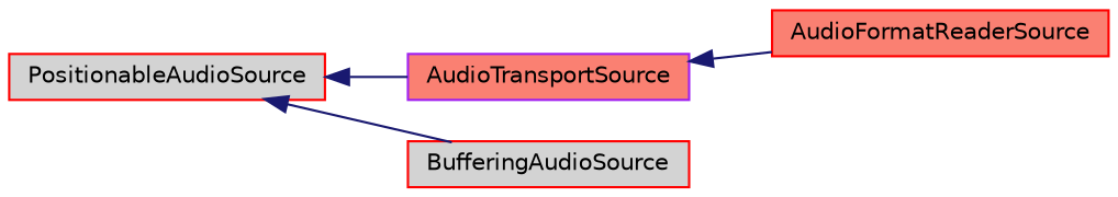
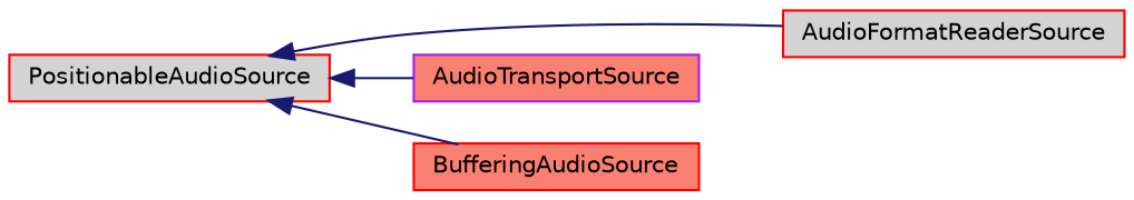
  digraph {
    rankdir=LR
    node [color=red fillcolor=lightgrey fontname=Helvetica fontsize=10 shape=record style=filled]
    edge [color=midnightblue dir=back fontname=Helvetica fontsize=10 labelfontname=Helvetica labelfontsize=10 style=solid]
    n1 [fontcolor=black height=0.2 label=PositionableAudioSource width=0.4]
-   n2 [fillcolor=salmon height=0.2 label=AudioFormatReaderSource width=0.4]
+   n2 [height=0.2 label=AudioFormatReaderSource width=0.4]
    n3 [color=purple fillcolor=salmon height=0.2 label=AudioTransportSource width=0.4]
-   n4 [height=0.2 label=BufferingAudioSource width=0.4]
-   n3 -> n2
+   n4 [fillcolor=salmon height=0.2 label=BufferingAudioSource width=0.4]
+   n1 -> n2
    n1 -> n3
    n1 -> n4
  }
